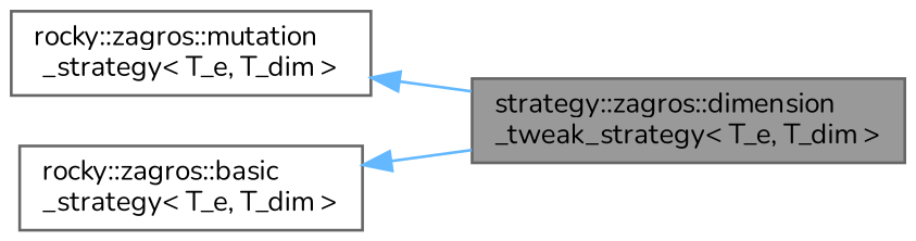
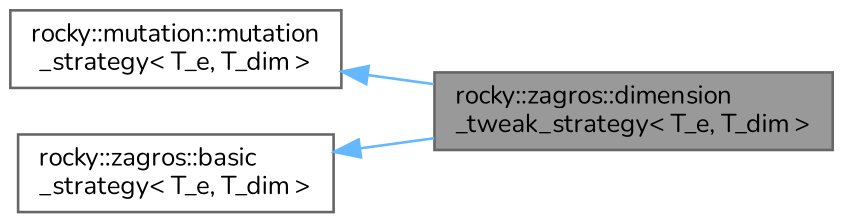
  digraph {
    fontname=Nunito
    rankdir=LR
    node [color=gray40 fillcolor=white fontname=Nunito fontsize=10 shape=box style=filled]
    edge [color=steelblue1 dir=back fontname=Nunito fontsize=10 labelfontname=Helvetica labelfontsize=10 style=solid]
-   n1 [fillcolor=grey60 fontcolor=black height=0.2 label="strategy::zagros::dimension\l_tweak_strategy\< T_e, T_dim \>" width=0.4]
-   n2 [height=0.2 label="rocky::zagros::mutation\l_strategy\< T_e, T_dim \>" width=0.4]
+   n1 [fillcolor=grey60 fontcolor=black height=0.2 label="rocky::zagros::dimension\l_tweak_strategy\< T_e, T_dim \>" width=0.4]
+   n2 [height=0.2 label="rocky::mutation::mutation\l_strategy\< T_e, T_dim \>" width=0.4]
    n3 [height=0.2 label="rocky::zagros::basic\l_strategy\< T_e, T_dim \>" width=0.4]
    n2 -> n1
    n3 -> n1
  }
